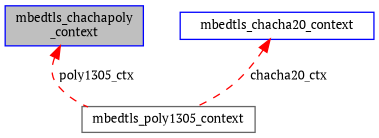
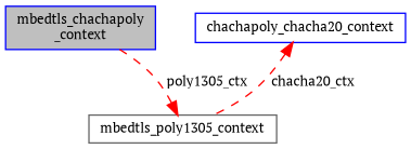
  digraph {
    fontname="PT Serif"
    node [color=blue fillcolor=white fontname="PT Serif" fontsize=10 shape=record style=filled]
    edge [color=red dir=back fontname="PT Serif" fontsize=10 labelfontname=Helvetica labelfontsize=10 style=dashed]
    n1 [fillcolor=grey75 fontcolor=black height=0.2 label="mbedtls_chachapoly\l_context" width=0.4]
    n2 [color=gray40 height=0.2 label=mbedtls_poly1305_context width=0.4]
-   n3 [height=0.2 label=mbedtls_chacha20_context width=0.4]
-   n1 -> n2 [label=" poly1305_ctx"]
+   n3 [height=0.2 label=chachapoly_chacha20_context width=0.4]
+   n2 -> n1 [label=" poly1305_ctx"]
    n3 -> n2 [label=" chacha20_ctx"]
  }
